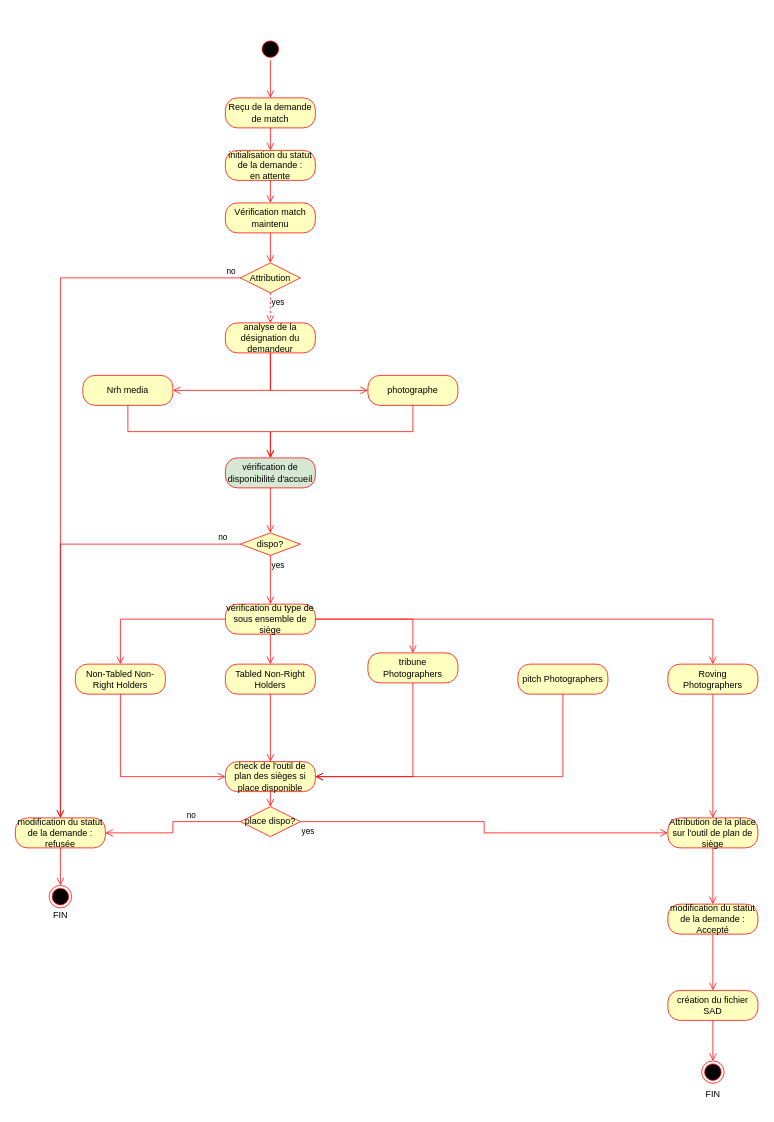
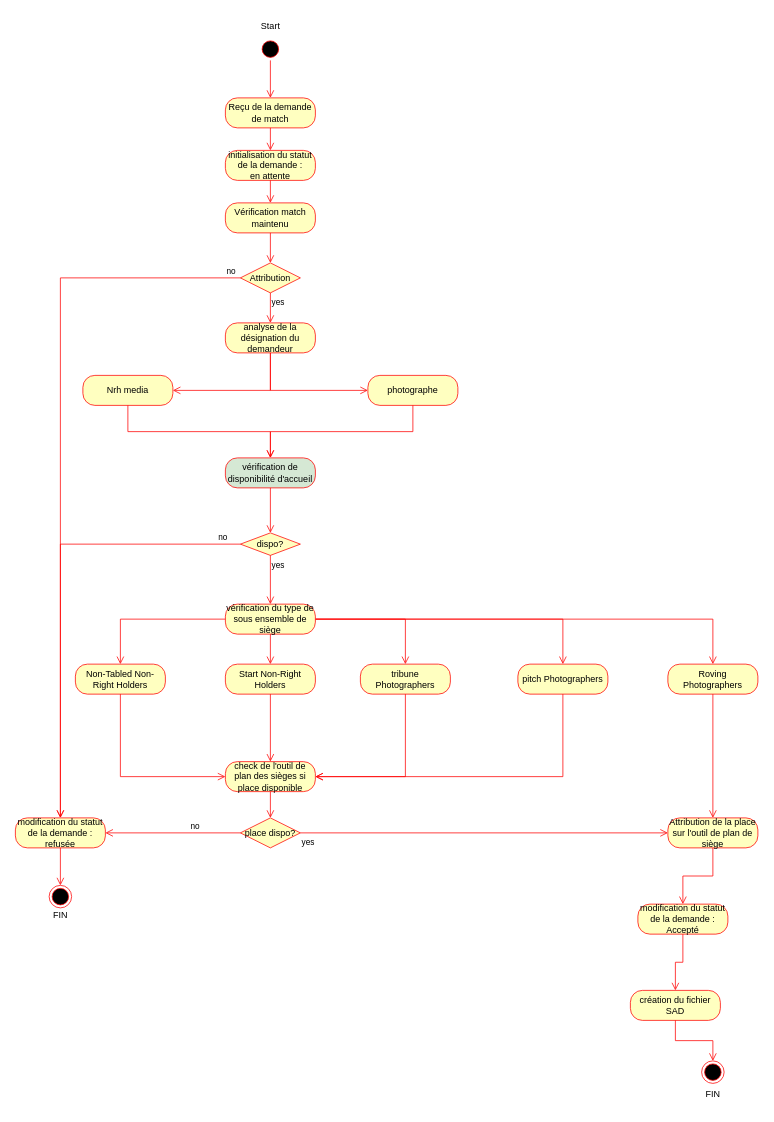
  <mxCell id="0" />
  <mxCell id="1" parent="0" />
  <mxCell id="2" value="" style="ellipse;html=1;shape=startState;fillColor=#000000;strokeColor=#ff0000;" vertex="1" parent="1"><mxGeometry x="345" y="50" width="30" height="30" as="geometry" /></mxCell>
  <mxCell id="3" value="" style="edgeStyle=orthogonalEdgeStyle;html=1;verticalAlign=bottom;endArrow=open;endSize=8;strokeColor=#ff0000;rounded=0;entryX=0.5;entryY=0;entryDx=0;entryDy=0;" edge="1" source="2" parent="1" target="5"><mxGeometry relative="1" as="geometry"><mxPoint x="350" y="140" as="targetPoint" /></mxGeometry></mxCell>
+ <mxCell id="4" value="Start" style="text;html=1;align=center;verticalAlign=middle;resizable=0;points=[];autosize=1;strokeColor=none;fillColor=none;" vertex="1" parent="1"><mxGeometry x="335" y="20" width="50" height="30" as="geometry" /></mxCell>
  <mxCell id="5" value="Reçu de la demande de match" style="rounded=1;whiteSpace=wrap;html=1;arcSize=40;fontColor=#000000;fillColor=#ffffc0;strokeColor=#ff0000;" vertex="1" parent="1"><mxGeometry x="300" y="130" width="120" height="40" as="geometry" /></mxCell>
  <mxCell id="6" value="" style="edgeStyle=orthogonalEdgeStyle;html=1;verticalAlign=bottom;endArrow=open;endSize=8;strokeColor=#ff0000;rounded=0;entryX=0.5;entryY=0;entryDx=0;entryDy=0;" edge="1" source="5" parent="1" target="42"><mxGeometry relative="1" as="geometry"><mxPoint x="360" y="210" as="targetPoint" /></mxGeometry></mxCell>
  <mxCell id="7" value="analyse de la désignation du demandeur" style="rounded=1;whiteSpace=wrap;html=1;arcSize=40;fontColor=#000000;fillColor=#ffffc0;strokeColor=#ff0000;" vertex="1" parent="1"><mxGeometry x="300" y="430" width="120" height="40" as="geometry" /></mxCell>
  <mxCell id="8" value="" style="edgeStyle=orthogonalEdgeStyle;html=1;verticalAlign=bottom;endArrow=open;endSize=8;strokeColor=#ff0000;rounded=0;entryX=1;entryY=0.5;entryDx=0;entryDy=0;exitX=0.5;exitY=1;exitDx=0;exitDy=0;" edge="1" source="7" parent="1" target="13"><mxGeometry relative="1" as="geometry"><mxPoint x="200" y="500" as="targetPoint" /></mxGeometry></mxCell>
  <mxCell id="9" value="dispo?" style="rhombus;whiteSpace=wrap;html=1;fillColor=#ffffc0;strokeColor=#ff0000;" vertex="1" parent="1"><mxGeometry x="320" y="710" width="80" height="30" as="geometry" /></mxCell>
  <mxCell id="10" value="no" style="edgeStyle=orthogonalEdgeStyle;html=1;align=left;verticalAlign=bottom;endArrow=open;endSize=8;strokeColor=#ff0000;rounded=0;entryX=0.5;entryY=0;entryDx=0;entryDy=0;" edge="1" source="9" parent="1" target="48"><mxGeometry x="-0.9" relative="1" as="geometry"><mxPoint x="1340" y="730" as="targetPoint" /><mxPoint x="-1" as="offset" /></mxGeometry></mxCell>
  <mxCell id="11" value="yes" style="edgeStyle=orthogonalEdgeStyle;html=1;align=left;verticalAlign=top;endArrow=open;endSize=8;strokeColor=#ff0000;rounded=0;exitX=0.5;exitY=1;exitDx=0;exitDy=0;entryX=0.5;entryY=0;entryDx=0;entryDy=0;" edge="1" source="9" parent="1" target="28"><mxGeometry x="-1" relative="1" as="geometry"><mxPoint x="360" y="785" as="targetPoint" /><Array as="points" /></mxGeometry></mxCell>
  <mxCell id="12" value="" style="edgeStyle=orthogonalEdgeStyle;html=1;verticalAlign=bottom;endArrow=open;endSize=8;strokeColor=#ff0000;rounded=0;exitX=0.5;exitY=1;exitDx=0;exitDy=0;entryX=0;entryY=0.5;entryDx=0;entryDy=0;" edge="1" parent="1" source="7" target="15"><mxGeometry relative="1" as="geometry"><mxPoint x="460" y="500" as="targetPoint" /><mxPoint x="300" y="430" as="sourcePoint" /></mxGeometry></mxCell>
  <mxCell id="13" value="Nrh media" style="rounded=1;whiteSpace=wrap;html=1;arcSize=40;fontColor=#000000;fillColor=#ffffc0;strokeColor=#ff0000;" vertex="1" parent="1"><mxGeometry x="110" y="500" width="120" height="40" as="geometry" /></mxCell>
  <mxCell id="14" value="" style="edgeStyle=orthogonalEdgeStyle;html=1;verticalAlign=bottom;endArrow=open;endSize=8;strokeColor=#ff0000;rounded=0;exitX=0.5;exitY=1;exitDx=0;exitDy=0;entryX=0.5;entryY=0;entryDx=0;entryDy=0;" edge="1" source="13" parent="1" target="17"><mxGeometry relative="1" as="geometry"><mxPoint x="120" y="570" as="targetPoint" /></mxGeometry></mxCell>
  <mxCell id="15" value="photographe" style="rounded=1;whiteSpace=wrap;html=1;arcSize=40;fontColor=#000000;fillColor=#ffffc0;strokeColor=#ff0000;" vertex="1" parent="1"><mxGeometry x="490" y="500" width="120" height="40" as="geometry" /></mxCell>
  <mxCell id="16" value="" style="edgeStyle=orthogonalEdgeStyle;html=1;verticalAlign=bottom;endArrow=open;endSize=8;strokeColor=#ff0000;rounded=0;exitX=0.5;exitY=1;exitDx=0;exitDy=0;entryX=0.5;entryY=0;entryDx=0;entryDy=0;" edge="1" source="15" parent="1" target="17"><mxGeometry relative="1" as="geometry"><mxPoint x="600" y="570" as="targetPoint" /></mxGeometry></mxCell>
  <mxCell id="17" value="vérification de disponibilité d'accueil" style="rounded=1;whiteSpace=wrap;html=1;arcSize=40;fontColor=#000000;fillColor=#d5e8d4;strokeColor=#ff0000;" vertex="1" parent="1"><mxGeometry x="300" y="610" width="120" height="40" as="geometry" /></mxCell>
  <mxCell id="18" value="" style="edgeStyle=orthogonalEdgeStyle;html=1;verticalAlign=bottom;endArrow=open;endSize=8;strokeColor=#ff0000;rounded=0;entryX=0.5;entryY=0;entryDx=0;entryDy=0;" edge="1" source="17" parent="1" target="9"><mxGeometry relative="1" as="geometry"><mxPoint x="120" y="650" as="targetPoint" /></mxGeometry></mxCell>
  <mxCell id="19" value="" style="edgeStyle=orthogonalEdgeStyle;html=1;verticalAlign=bottom;endArrow=open;endSize=8;strokeColor=#ff0000;rounded=0;entryX=0.5;entryY=0;entryDx=0;entryDy=0;exitX=1;exitY=0.5;exitDx=0;exitDy=0;" edge="1" source="28" parent="1" target="20"><mxGeometry relative="1" as="geometry"><mxPoint x="640" y="1070" as="targetPoint" /><mxPoint x="750" y="1030.048" as="sourcePoint" /></mxGeometry></mxCell>
- <mxCell id="20" value="tribune Photographers" style="rounded=1;whiteSpace=wrap;html=1;arcSize=40;fontColor=#000000;fillColor=#ffffc0;strokeColor=#ff0000;" vertex="1" parent="1"><mxGeometry x="490" y="870" width="120" height="40" as="geometry" /></mxCell>
+ <mxCell id="20" value="tribune Photographers" style="rounded=1;whiteSpace=wrap;html=1;arcSize=40;fontColor=#000000;fillColor=#ffffc0;strokeColor=#ff0000;" vertex="1" parent="1"><mxGeometry x="480" y="885" width="120" height="40" as="geometry" /></mxCell>
  <mxCell id="21" value="" style="edgeStyle=orthogonalEdgeStyle;html=1;verticalAlign=bottom;endArrow=open;endSize=8;strokeColor=#ff0000;rounded=0;entryX=1;entryY=0.5;entryDx=0;entryDy=0;exitX=0.5;exitY=1;exitDx=0;exitDy=0;" edge="1" source="20" parent="1" target="38"><mxGeometry relative="1" as="geometry"><mxPoint x="540" y="960" as="targetPoint" /></mxGeometry></mxCell>
  <mxCell id="22" value="pitch Photographers" style="rounded=1;whiteSpace=wrap;html=1;arcSize=40;fontColor=#000000;fillColor=#ffffc0;strokeColor=#ff0000;" vertex="1" parent="1"><mxGeometry x="690" y="885" width="120" height="40" as="geometry" /></mxCell>
  <mxCell id="23" value="" style="edgeStyle=orthogonalEdgeStyle;html=1;verticalAlign=bottom;endArrow=open;endSize=8;strokeColor=#ff0000;rounded=0;entryX=1;entryY=0.5;entryDx=0;entryDy=0;exitX=0.5;exitY=1;exitDx=0;exitDy=0;" edge="1" source="22" parent="1" target="38"><mxGeometry relative="1" as="geometry"><mxPoint x="750" y="950" as="targetPoint" /><Array as="points" /></mxGeometry></mxCell>
  <mxCell id="24" value="Roving Photographers" style="rounded=1;whiteSpace=wrap;html=1;arcSize=40;fontColor=#000000;fillColor=#ffffc0;strokeColor=#ff0000;" vertex="1" parent="1"><mxGeometry x="890" y="885" width="120" height="40" as="geometry" /></mxCell>
  <mxCell id="25" value="" style="edgeStyle=orthogonalEdgeStyle;html=1;verticalAlign=bottom;endArrow=open;endSize=8;strokeColor=#ff0000;rounded=0;exitX=0.5;exitY=1;exitDx=0;exitDy=0;" edge="1" source="24" parent="1" target="40"><mxGeometry relative="1" as="geometry"><mxPoint x="950" y="980" as="targetPoint" /><mxPoint x="950" y="950" as="sourcePoint" /></mxGeometry></mxCell>
+ <mxCell id="26" value="" style="edgeStyle=orthogonalEdgeStyle;html=1;verticalAlign=bottom;endArrow=open;endSize=8;strokeColor=#ff0000;rounded=0;entryX=0.5;entryY=0;entryDx=0;entryDy=0;exitX=1;exitY=0.5;exitDx=0;exitDy=0;" edge="1" parent="1" source="28" target="22"><mxGeometry relative="1" as="geometry"><mxPoint x="820" y="1200" as="targetPoint" /><mxPoint x="810" y="990" as="sourcePoint" /></mxGeometry></mxCell>
  <mxCell id="27" value="" style="edgeStyle=orthogonalEdgeStyle;html=1;verticalAlign=bottom;endArrow=open;endSize=8;strokeColor=#ff0000;rounded=0;exitX=1;exitY=0.5;exitDx=0;exitDy=0;entryX=0.5;entryY=0;entryDx=0;entryDy=0;" edge="1" parent="1" source="28" target="24"><mxGeometry relative="1" as="geometry"><mxPoint x="970" y="1080" as="targetPoint" /><mxPoint x="870" y="1030" as="sourcePoint" /></mxGeometry></mxCell>
  <mxCell id="28" value="vérification du type de sous ensemble de siège" style="rounded=1;whiteSpace=wrap;html=1;arcSize=40;fontColor=#000000;fillColor=#ffffc0;strokeColor=#ff0000;" vertex="1" parent="1"><mxGeometry x="300" y="805" width="120" height="40" as="geometry" /></mxCell>
  <mxCell id="29" value="Non-Tabled Non-Right Holders" style="rounded=1;whiteSpace=wrap;html=1;arcSize=40;fontColor=#000000;fillColor=#ffffc0;strokeColor=#ff0000;" vertex="1" parent="1"><mxGeometry x="100" y="885" width="120" height="40" as="geometry" /></mxCell>
  <mxCell id="30" value="" style="edgeStyle=orthogonalEdgeStyle;html=1;verticalAlign=bottom;endArrow=open;endSize=8;strokeColor=#ff0000;rounded=0;exitX=0.5;exitY=1;exitDx=0;exitDy=0;entryX=0;entryY=0.5;entryDx=0;entryDy=0;" edge="1" source="29" parent="1" target="38"><mxGeometry relative="1" as="geometry"><mxPoint x="399" y="1025" as="targetPoint" /></mxGeometry></mxCell>
- <mxCell id="31" value="Tabled Non-Right Holders" style="rounded=1;whiteSpace=wrap;html=1;arcSize=40;fontColor=#000000;fillColor=#ffffc0;strokeColor=#ff0000;" vertex="1" parent="1"><mxGeometry x="300" y="885" width="120" height="40" as="geometry" /></mxCell>
+ <mxCell id="31" value="Start Non-Right Holders" style="rounded=1;whiteSpace=wrap;html=1;arcSize=40;fontColor=#000000;fillColor=#ffffc0;strokeColor=#ff0000;" vertex="1" parent="1"><mxGeometry x="300" y="885" width="120" height="40" as="geometry" /></mxCell>
  <mxCell id="32" value="" style="html=1;verticalAlign=bottom;endArrow=open;endSize=8;strokeColor=#ff0000;rounded=0;entryX=0.5;entryY=0;entryDx=0;entryDy=0;edgeStyle=orthogonalEdgeStyle;" edge="1" source="31" parent="1" target="38"><mxGeometry relative="1" as="geometry"><mxPoint x="450" y="965" as="targetPoint" /></mxGeometry></mxCell>
  <mxCell id="33" value="" style="edgeStyle=orthogonalEdgeStyle;html=1;verticalAlign=bottom;endArrow=open;endSize=8;strokeColor=#ff0000;rounded=0;entryX=0.5;entryY=0;entryDx=0;entryDy=0;exitX=0.5;exitY=1;exitDx=0;exitDy=0;" edge="1" parent="1" source="28" target="31"><mxGeometry relative="1" as="geometry"><mxPoint x="685" y="1030" as="targetPoint" /><mxPoint x="790" y="965" as="sourcePoint" /></mxGeometry></mxCell>
  <mxCell id="34" value="" style="edgeStyle=orthogonalEdgeStyle;html=1;verticalAlign=bottom;endArrow=open;endSize=8;strokeColor=#ff0000;rounded=0;entryX=0.5;entryY=0;entryDx=0;entryDy=0;exitX=0;exitY=0.5;exitDx=0;exitDy=0;" edge="1" parent="1" source="28" target="29"><mxGeometry relative="1" as="geometry"><mxPoint x="695" y="1040" as="targetPoint" /><mxPoint x="800" y="975" as="sourcePoint" /></mxGeometry></mxCell>
- <mxCell id="35" value="place dispo?" style="rhombus;whiteSpace=wrap;html=1;fillColor=#ffffc0;strokeColor=#ff0000;" vertex="1" parent="1"><mxGeometry x="320" y="1075" width="80" height="40" as="geometry" /></mxCell>
+ <mxCell id="35" value="place dispo?" style="rhombus;whiteSpace=wrap;html=1;fillColor=#ffffc0;strokeColor=#ff0000;" vertex="1" parent="1"><mxGeometry x="320" y="1090" width="80" height="40" as="geometry" /></mxCell>
  <mxCell id="36" value="no" style="edgeStyle=orthogonalEdgeStyle;html=1;align=left;verticalAlign=bottom;endArrow=open;endSize=8;strokeColor=#ff0000;rounded=0;entryX=1;entryY=0.5;entryDx=0;entryDy=0;" edge="1" source="35" parent="1" target="48"><mxGeometry x="-0.25" relative="1" as="geometry"><mxPoint x="530" y="1075" as="targetPoint" /><mxPoint as="offset" /></mxGeometry></mxCell>
  <mxCell id="37" value="yes" style="edgeStyle=orthogonalEdgeStyle;html=1;align=left;verticalAlign=top;endArrow=open;endSize=8;strokeColor=#ff0000;rounded=0;exitX=1;exitY=0.5;exitDx=0;exitDy=0;entryX=0;entryY=0.5;entryDx=0;entryDy=0;" edge="1" source="35" parent="1" target="40"><mxGeometry x="-1" relative="1" as="geometry"><mxPoint x="450" y="1055" as="targetPoint" /><Array as="points" /></mxGeometry></mxCell>
  <mxCell id="38" value="check de l'outil de plan des sièges si place disponible" style="rounded=1;whiteSpace=wrap;html=1;arcSize=40;fontColor=#000000;fillColor=#ffffc0;strokeColor=#ff0000;" vertex="1" parent="1"><mxGeometry x="300" y="1015" width="120" height="40" as="geometry" /></mxCell>
  <mxCell id="39" value="" style="edgeStyle=orthogonalEdgeStyle;html=1;verticalAlign=bottom;endArrow=open;endSize=8;strokeColor=#ff0000;rounded=0;entryX=0.5;entryY=0;entryDx=0;entryDy=0;" edge="1" source="38" parent="1" target="35"><mxGeometry relative="1" as="geometry"><mxPoint x="460" y="1080" as="targetPoint" /></mxGeometry></mxCell>
  <mxCell id="40" value="Attribution de la place sur l'outil de plan de siège" style="rounded=1;whiteSpace=wrap;html=1;arcSize=40;fontColor=#000000;fillColor=#ffffc0;strokeColor=#ff0000;" vertex="1" parent="1"><mxGeometry x="890" y="1090" width="120" height="40" as="geometry" /></mxCell>
  <mxCell id="41" value="" style="edgeStyle=orthogonalEdgeStyle;html=1;verticalAlign=bottom;endArrow=open;endSize=8;strokeColor=#ff0000;rounded=0;exitX=0.5;exitY=1;exitDx=0;exitDy=0;entryX=0.5;entryY=0;entryDx=0;entryDy=0;" edge="1" parent="1" source="40" target="44"><mxGeometry relative="1" as="geometry"><mxPoint x="950" y="1030" as="targetPoint" /><mxPoint x="960" y="1105" as="sourcePoint" /></mxGeometry></mxCell>
  <mxCell id="42" value="initialisation du statut de la demande :&lt;br&gt;en attente" style="rounded=1;whiteSpace=wrap;html=1;arcSize=40;fontColor=#000000;fillColor=#ffffc0;strokeColor=#ff0000;" vertex="1" parent="1"><mxGeometry x="300" y="200" width="120" height="40" as="geometry" /></mxCell>
  <mxCell id="43" value="" style="edgeStyle=orthogonalEdgeStyle;html=1;verticalAlign=bottom;endArrow=open;endSize=8;strokeColor=#ff0000;rounded=0;entryX=0.5;entryY=0;entryDx=0;entryDy=0;" edge="1" source="42" parent="1" target="54"><mxGeometry relative="1" as="geometry"><mxPoint x="360" y="320" as="targetPoint" /></mxGeometry></mxCell>
- <mxCell id="44" value="modification du statut de la demande : Accepté" style="rounded=1;whiteSpace=wrap;html=1;arcSize=40;fontColor=#000000;fillColor=#ffffc0;strokeColor=#ff0000;" vertex="1" parent="1"><mxGeometry x="890" y="1205" width="120" height="40" as="geometry" /></mxCell>
+ <mxCell id="44" value="modification du statut de la demande : Accepté" style="rounded=1;whiteSpace=wrap;html=1;arcSize=40;fontColor=#000000;fillColor=#ffffc0;strokeColor=#ff0000;" vertex="1" parent="1"><mxGeometry x="850" y="1205" width="120" height="40" as="geometry" /></mxCell>
  <mxCell id="45" value="" style="edgeStyle=orthogonalEdgeStyle;html=1;verticalAlign=bottom;endArrow=open;endSize=8;strokeColor=#ff0000;rounded=0;entryX=0.5;entryY=0;entryDx=0;entryDy=0;" edge="1" source="44" parent="1" target="46"><mxGeometry relative="1" as="geometry"><mxPoint x="950" y="1175" as="targetPoint" /></mxGeometry></mxCell>
- <mxCell id="46" value="création du fichier SAD" style="rounded=1;whiteSpace=wrap;html=1;arcSize=40;fontColor=#000000;fillColor=#ffffc0;strokeColor=#ff0000;" vertex="1" parent="1"><mxGeometry x="890" y="1320" width="120" height="40" as="geometry" /></mxCell>
+ <mxCell id="46" value="création du fichier SAD" style="rounded=1;whiteSpace=wrap;html=1;arcSize=40;fontColor=#000000;fillColor=#ffffc0;strokeColor=#ff0000;" vertex="1" parent="1"><mxGeometry x="840" y="1320" width="120" height="40" as="geometry" /></mxCell>
  <mxCell id="47" value="" style="edgeStyle=orthogonalEdgeStyle;html=1;verticalAlign=bottom;endArrow=open;endSize=8;strokeColor=#ff0000;rounded=0;entryX=0.5;entryY=0;entryDx=0;entryDy=0;" edge="1" source="46" parent="1" target="49"><mxGeometry relative="1" as="geometry"><mxPoint x="950" y="1345" as="targetPoint" /></mxGeometry></mxCell>
  <mxCell id="48" value="modification du statut de la demande : refusée" style="rounded=1;whiteSpace=wrap;html=1;arcSize=40;fontColor=#000000;fillColor=#ffffc0;strokeColor=#ff0000;" vertex="1" parent="1"><mxGeometry x="20" y="1090" width="120" height="40" as="geometry" /></mxCell>
  <mxCell id="49" value="" style="ellipse;html=1;shape=endState;fillColor=#000000;strokeColor=#ff0000;" vertex="1" parent="1"><mxGeometry x="935" y="1414" width="30" height="30" as="geometry" /></mxCell>
  <mxCell id="50" value="FIN" style="text;html=1;align=center;verticalAlign=middle;resizable=0;points=[];autosize=1;strokeColor=none;fillColor=none;" vertex="1" parent="1"><mxGeometry x="930" y="1444" width="40" height="30" as="geometry" /></mxCell>
  <mxCell id="51" value="" style="ellipse;html=1;shape=endState;fillColor=#000000;strokeColor=#ff0000;" vertex="1" parent="1"><mxGeometry x="65" y="1180" width="30" height="30" as="geometry" /></mxCell>
  <mxCell id="52" value="" style="html=1;verticalAlign=bottom;endArrow=open;endSize=8;strokeColor=#ff0000;rounded=0;entryX=0.5;entryY=0;entryDx=0;entryDy=0;edgeStyle=orthogonalEdgeStyle;exitX=0.5;exitY=1;exitDx=0;exitDy=0;" edge="1" parent="1" source="48" target="51"><mxGeometry relative="1" as="geometry"><mxPoint x="295" y="1025" as="targetPoint" /><mxPoint x="295" y="935" as="sourcePoint" /></mxGeometry></mxCell>
  <mxCell id="53" value="FIN" style="text;html=1;align=center;verticalAlign=middle;resizable=0;points=[];autosize=1;strokeColor=none;fillColor=none;" vertex="1" parent="1"><mxGeometry x="60" y="1205" width="40" height="30" as="geometry" /></mxCell>
  <mxCell id="54" value="Vérification match maintenu" style="rounded=1;whiteSpace=wrap;html=1;arcSize=40;fontColor=#000000;fillColor=#ffffc0;strokeColor=#ff0000;" vertex="1" parent="1"><mxGeometry x="300" y="270" width="120" height="40" as="geometry" /></mxCell>
  <mxCell id="55" value="" style="edgeStyle=orthogonalEdgeStyle;html=1;verticalAlign=bottom;endArrow=open;endSize=8;strokeColor=#ff0000;rounded=0;entryX=0.5;entryY=0;entryDx=0;entryDy=0;" edge="1" source="54" parent="1" target="56"><mxGeometry relative="1" as="geometry"><mxPoint x="360" y="340" as="targetPoint" /></mxGeometry></mxCell>
  <mxCell id="56" value="Attribution" style="rhombus;whiteSpace=wrap;html=1;fillColor=#ffffc0;strokeColor=#ff0000;" vertex="1" parent="1"><mxGeometry x="320" y="350" width="80" height="40" as="geometry" /></mxCell>
  <mxCell id="57" value="no" style="edgeStyle=orthogonalEdgeStyle;html=1;align=left;verticalAlign=bottom;endArrow=open;endSize=8;strokeColor=#ff0000;rounded=0;entryX=0.5;entryY=0;entryDx=0;entryDy=0;" edge="1" source="56" parent="1" target="48"><mxGeometry x="-0.958" relative="1" as="geometry"><mxPoint x="250" y="370" as="targetPoint" /><mxPoint as="offset" /></mxGeometry></mxCell>
- <mxCell id="58" value="yes" style="edgeStyle=orthogonalEdgeStyle;html=1;align=left;verticalAlign=top;endArrow=open;endSize=8;strokeColor=#ff0000;rounded=0;entryX=0.5;entryY=0;entryDx=0;entryDy=0;dashed=1;" edge="1" source="56" parent="1" target="7"><mxGeometry x="-1" relative="1" as="geometry"><mxPoint x="360" y="450" as="targetPoint" /></mxGeometry></mxCell>
+ <mxCell id="58" value="yes" style="edgeStyle=orthogonalEdgeStyle;html=1;align=left;verticalAlign=top;endArrow=open;endSize=8;strokeColor=#ff0000;rounded=0;entryX=0.5;entryY=0;entryDx=0;entryDy=0;" edge="1" source="56" parent="1" target="7"><mxGeometry x="-1" relative="1" as="geometry"><mxPoint x="360" y="450" as="targetPoint" /></mxGeometry></mxCell>
